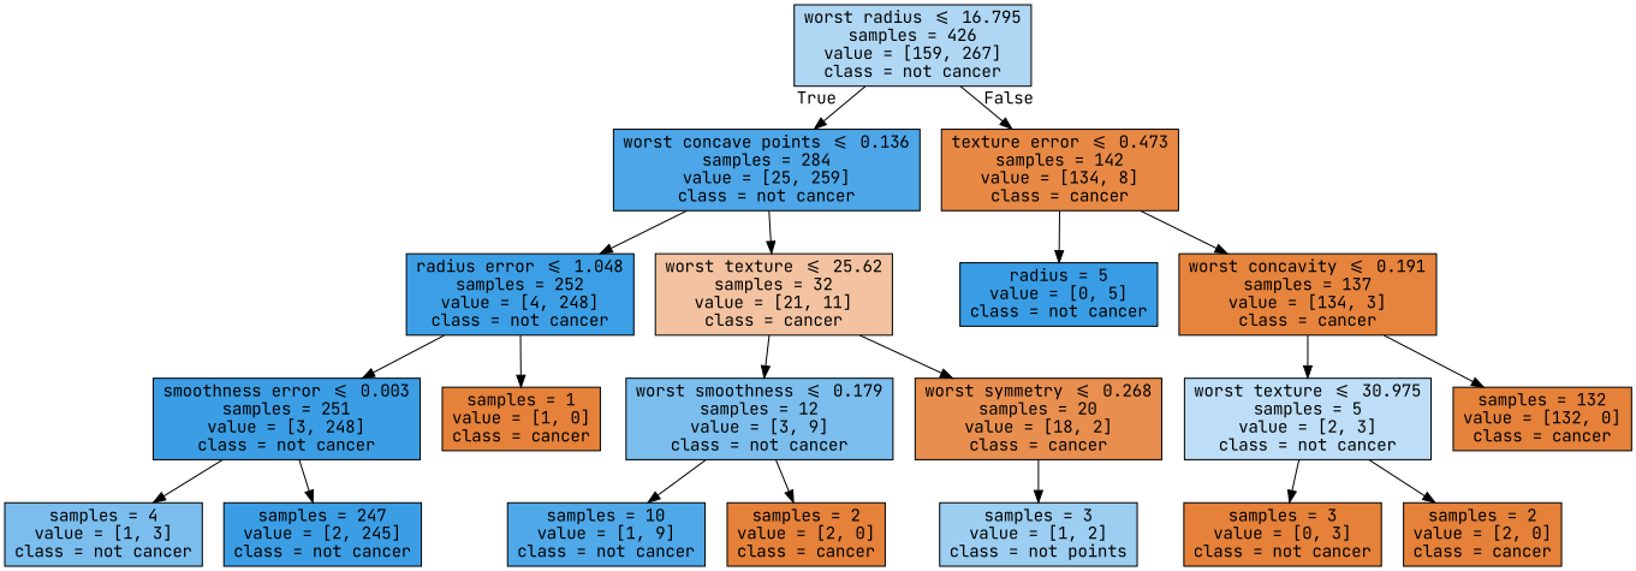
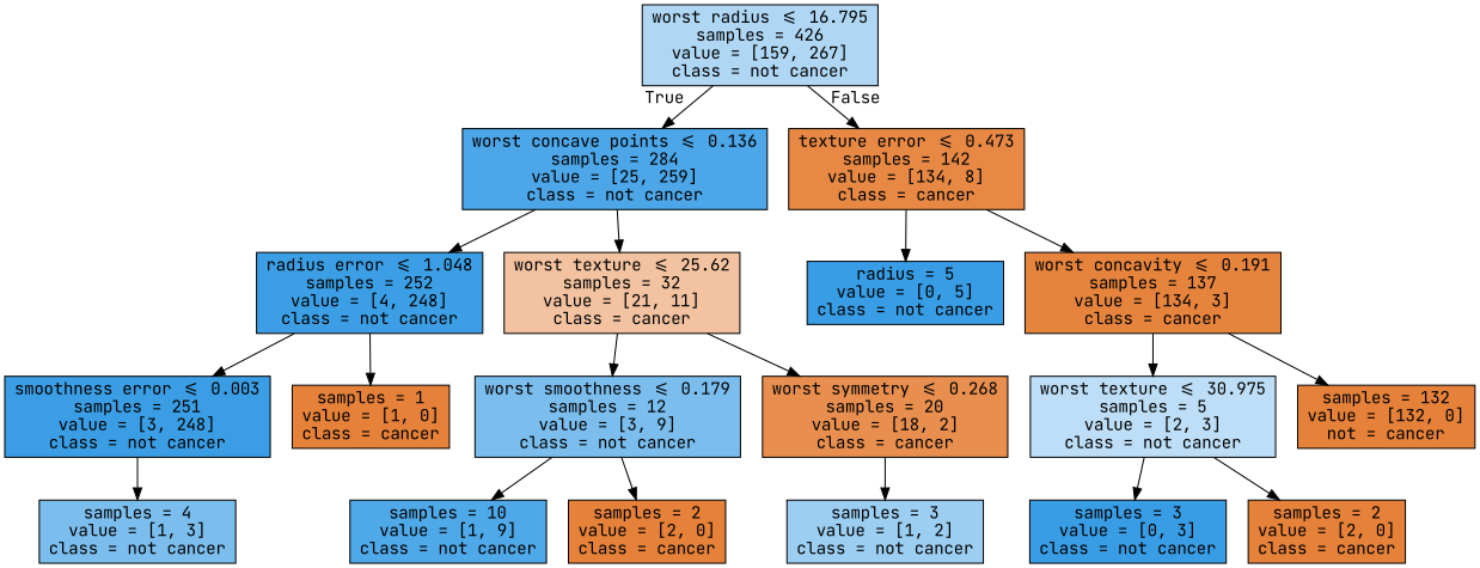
  digraph {
    fontname="JetBrains Mono"
    node [color=black fillcolor="#e58139" fontname="JetBrains Mono" shape=box style=filled]
    edge [fontname="JetBrains Mono"]
    n1 [fillcolor="#afd7f4" label="worst radius <= 16.795\nsamples = 426\nvalue = [159, 267]\nclass = not cancer"]
    n2 [fillcolor="#4ca6e8" label="worst concave points <= 0.136\nsamples = 284\nvalue = [25, 259]\nclass = not cancer"]
    n3 [fillcolor="#e78945" label="texture error <= 0.473\nsamples = 142\nvalue = [134, 8]\nclass = cancer"]
    n4 [fillcolor="#3c9fe5" label="radius error <= 1.048\nsamples = 252\nvalue = [4, 248]\nclass = not cancer"]
    n5 [fillcolor="#f3c3a1" label="worst texture <= 25.62\nsamples = 32\nvalue = [21, 11]\nclass = cancer"]
    n6 [fillcolor="#399de5" label="radius = 5\nvalue = [0, 5]\nclass = not cancer"]
    n7 [fillcolor="#e6843d" label="worst concavity <= 0.191\nsamples = 137\nvalue = [134, 3]\nclass = cancer"]
    n8 [fillcolor="#3b9ee5" label="smoothness error <= 0.003\nsamples = 251\nvalue = [3, 248]\nclass = not cancer"]
    n9 [label="samples = 1\nvalue = [1, 0]\nclass = cancer"]
    n10 [fillcolor="#7bbeee" label="worst smoothness <= 0.179\nsamples = 12\nvalue = [3, 9]\nclass = not cancer"]
    n11 [fillcolor="#e88f4f" label="worst symmetry <= 0.268\nsamples = 20\nvalue = [18, 2]\nclass = cancer"]
    n12 [fillcolor="#7bbeee" label="samples = 4\nvalue = [1, 3]\nclass = not cancer"]
-   n13 [fillcolor="#3b9ee5" label="samples = 247\nvalue = [2, 245]\nclass = not cancer"]
    n14 [fillcolor="#4fa8e8" label="samples = 10\nvalue = [1, 9]\nclass = not cancer"]
    n15 [label="samples = 2\nvalue = [2, 0]\nclass = cancer"]
-   n16 [fillcolor="#9ccef2" label="samples = 3\nvalue = [1, 2]\nclass = not points"]
+   n16 [fillcolor="#9ccef2" label="samples = 3\nvalue = [1, 2]\nclass = not cancer"]
    n17 [fillcolor="#bddef6" label="worst texture <= 30.975\nsamples = 5\nvalue = [2, 3]\nclass = not cancer"]
-   n18 [label="samples = 132\nvalue = [132, 0]\nclass = cancer"]
-   n19 [label="samples = 3\nvalue = [0, 3]\nclass = not cancer"]
+   n18 [label="samples = 132\nvalue = [132, 0]\nnot = cancer"]
+   n19 [fillcolor="#399de5" label="samples = 3\nvalue = [0, 3]\nclass = not cancer"]
    n20 [label="samples = 2\nvalue = [2, 0]\nclass = cancer"]
    n1 -> n2 [headlabel=True labelangle=45 labeldistance=2.5]
    n1 -> n3 [headlabel=False labelangle=-45 labeldistance=2.5]
    n2 -> n4
    n2 -> n5
    n3 -> n6
    n3 -> n7
    n4 -> n8
    n4 -> n9
    n5 -> n10
    n5 -> n11
    n7 -> n17
    n7 -> n18
    n8 -> n12
-   n8 -> n13
    n10 -> n14
    n10 -> n15
    n11 -> n16
    n17 -> n19
    n17 -> n20
  }
